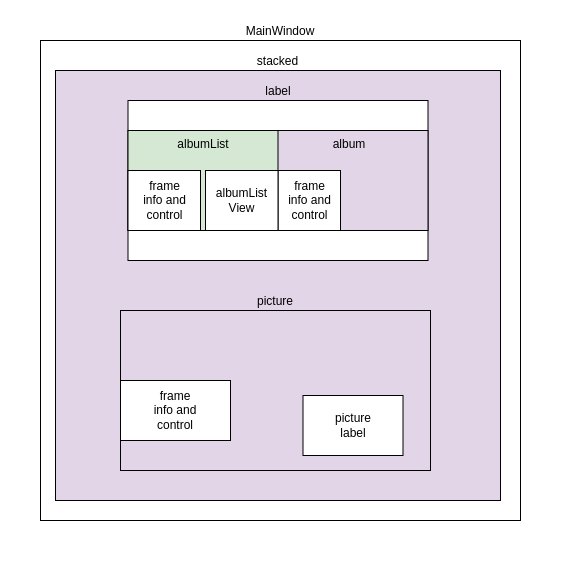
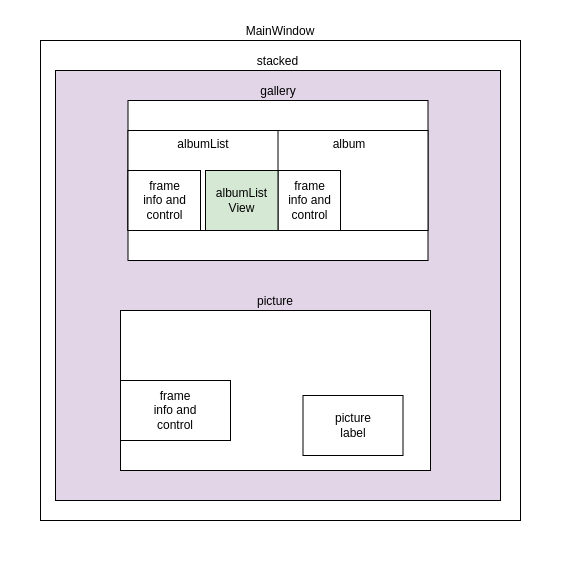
  <mxCell id="0" />
  <mxCell id="1" parent="0" />
  <mxCell id="2" value="" style="group" parent="1" vertex="1" connectable="0"><mxGeometry x="20" y="20" width="520" height="520" as="geometry" /></mxCell>
  <mxCell id="3" value="MainWindow" style="rounded=0;whiteSpace=wrap;html=1;verticalAlign=bottom;labelPosition=center;verticalLabelPosition=top;align=center;" parent="2" vertex="1"><mxGeometry x="20" y="20" width="480" height="480" as="geometry" /></mxCell>
  <mxCell id="4" value="stacked" style="rounded=0;whiteSpace=wrap;html=1;verticalAlign=bottom;labelPosition=center;verticalLabelPosition=top;align=center;fillColor=#e1d5e7;" parent="2" vertex="1"><mxGeometry x="35" y="50" width="445" height="430" as="geometry" /></mxCell>
- <mxCell id="5" value="label" style="rounded=0;whiteSpace=wrap;html=1;labelPosition=center;verticalLabelPosition=top;align=center;verticalAlign=bottom;" parent="2" vertex="1"><mxGeometry x="107.5" y="80" width="300" height="160" as="geometry" /></mxCell>
- <mxCell id="6" value="album" style="rounded=0;whiteSpace=wrap;html=1;verticalAlign=top;fillColor=#e1d5e7;" parent="2" vertex="1"><mxGeometry x="250" y="110" width="157.5" height="100" as="geometry" /></mxCell>
- <mxCell id="7" value="picture" style="rounded=0;whiteSpace=wrap;html=1;horizontal=1;verticalAlign=bottom;labelPosition=center;verticalLabelPosition=top;align=center;fillColor=#e1d5e7;" parent="2" vertex="1"><mxGeometry x="100" y="290" width="310" height="160" as="geometry" /></mxCell>
+ <mxCell id="5" value="gallery" style="rounded=0;whiteSpace=wrap;html=1;labelPosition=center;verticalLabelPosition=top;align=center;verticalAlign=bottom;" parent="2" vertex="1"><mxGeometry x="107.5" y="80" width="300" height="160" as="geometry" /></mxCell>
+ <mxCell id="6" value="album" style="rounded=0;whiteSpace=wrap;html=1;verticalAlign=top;" parent="2" vertex="1"><mxGeometry x="250" y="110" width="157.5" height="100" as="geometry" /></mxCell>
+ <mxCell id="7" value="picture" style="rounded=0;whiteSpace=wrap;html=1;horizontal=1;verticalAlign=bottom;labelPosition=center;verticalLabelPosition=top;align=center;" parent="2" vertex="1"><mxGeometry x="100" y="290" width="310" height="160" as="geometry" /></mxCell>
  <mxCell id="8" value="picture&#10;label" style="rounded=0;whiteSpace=wrap;html=1;" parent="2" vertex="1"><mxGeometry x="282.5" y="375" width="100" height="60" as="geometry" /></mxCell>
- <mxCell id="9" value="albumList" style="rounded=0;whiteSpace=wrap;html=1;verticalAlign=top;fillColor=#d5e8d4;" parent="2" vertex="1"><mxGeometry x="107.5" y="110" width="150" height="100" as="geometry" /></mxCell>
+ <mxCell id="9" value="albumList" style="rounded=0;whiteSpace=wrap;html=1;verticalAlign=top;" parent="2" vertex="1"><mxGeometry x="107.5" y="110" width="150" height="100" as="geometry" /></mxCell>
  <mxCell id="10" value="frame&#10;info and&#10;control" style="rounded=0;whiteSpace=wrap;html=1;" parent="2" vertex="1"><mxGeometry x="107.5" y="150" width="72.5" height="60" as="geometry" /></mxCell>
  <mxCell id="11" value="frame&#10;info and&#10;control" style="rounded=0;whiteSpace=wrap;html=1;" parent="2" vertex="1"><mxGeometry x="257.5" y="150" width="62.5" height="60" as="geometry" /></mxCell>
  <mxCell id="12" value="frame&#10;info and&#10;control" style="rounded=0;whiteSpace=wrap;html=1;" vertex="1" parent="2"><mxGeometry x="100" y="360" width="110" height="60" as="geometry" /></mxCell>
- <mxCell id="13" value="albumList&lt;br&gt;View" style="rounded=0;whiteSpace=wrap;html=1;" vertex="1" parent="2"><mxGeometry x="185" y="150" width="72.5" height="60" as="geometry" /></mxCell>
+ <mxCell id="13" value="albumList&lt;br&gt;View" style="rounded=0;whiteSpace=wrap;html=1;fillColor=#d5e8d4;" vertex="1" parent="2"><mxGeometry x="185" y="150" width="72.5" height="60" as="geometry" /></mxCell>
